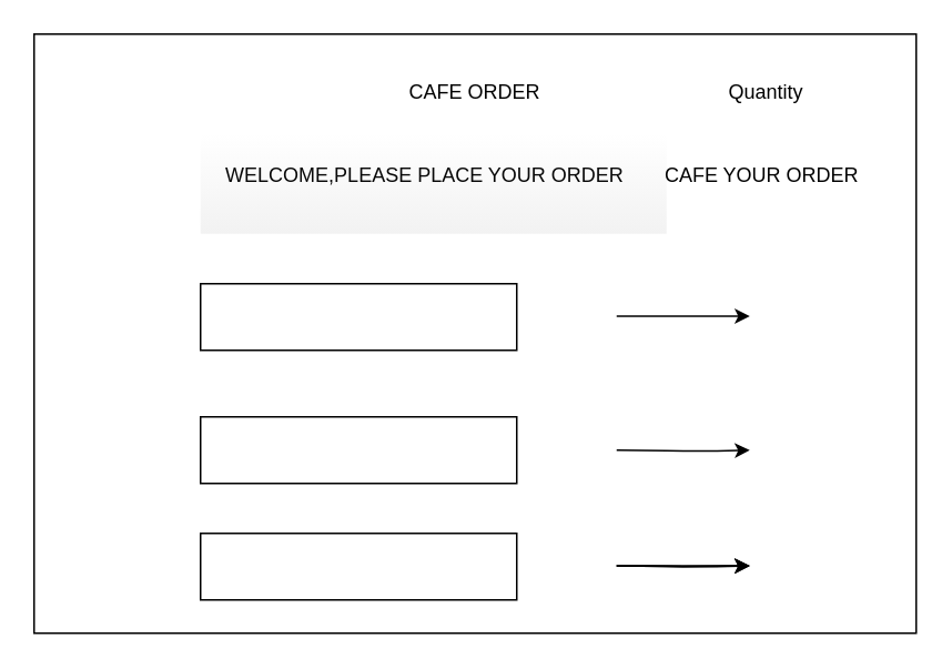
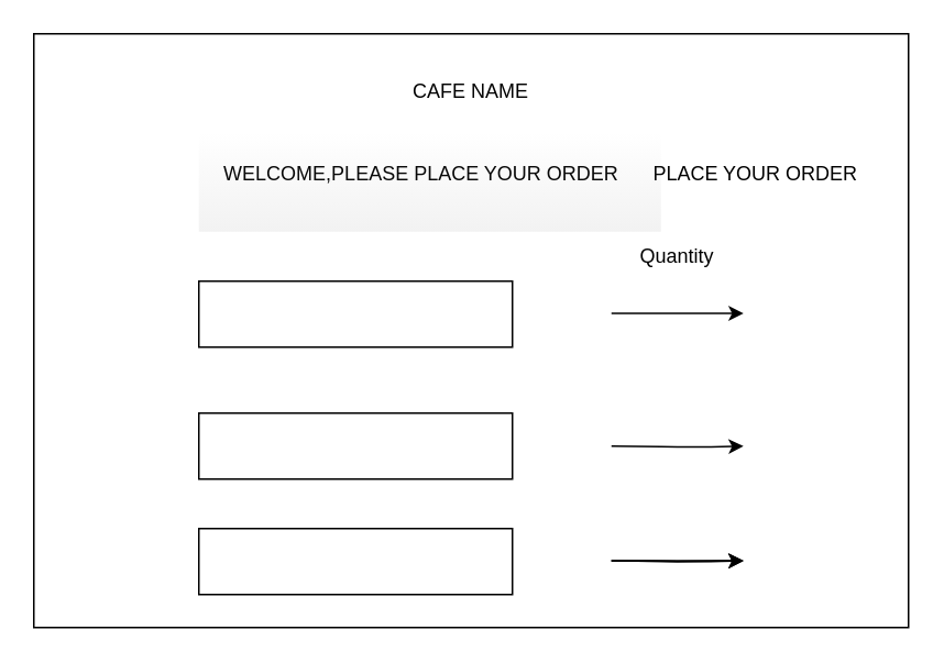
  <mxCell id="0" />
  <mxCell id="1" parent="0" />
  <mxCell id="2" value="" style="whiteSpace=wrap;html=1;" vertex="1" parent="1"><mxGeometry x="20" y="20" width="530" height="360" as="geometry" /></mxCell>
- <mxCell id="3" value="CAFE ORDER&lt;br&gt;" style="text;strokeColor=none;align=center;fillColor=none;html=1;verticalAlign=middle;whiteSpace=wrap;rounded=0;" vertex="1" parent="1"><mxGeometry x="230" y="40" width="110" height="30" as="geometry" /></mxCell>
+ <mxCell id="3" value="CAFE NAME&lt;br&gt;" style="text;strokeColor=none;align=center;fillColor=none;html=1;verticalAlign=middle;whiteSpace=wrap;rounded=0;" vertex="1" parent="1"><mxGeometry x="230" y="40" width="110" height="30" as="geometry" /></mxCell>
  <mxCell id="4" value="WELCOME,PLEASE PLACE YOUR ORDER" style="text;strokeColor=none;align=center;fillColor=none;html=1;verticalAlign=middle;whiteSpace=wrap;rounded=0;" vertex="1" parent="1"><mxGeometry x="120" y="90" width="270" height="30" as="geometry" /></mxCell>
  <mxCell id="5" value="" style="whiteSpace=wrap;html=1;" vertex="1" parent="1"><mxGeometry x="120" y="170" width="190" height="40" as="geometry" /></mxCell>
  <mxCell id="6" value="" style="whiteSpace=wrap;html=1;" vertex="1" parent="1"><mxGeometry x="120" y="250" width="190" height="40" as="geometry" /></mxCell>
  <mxCell id="7" value="" style="whiteSpace=wrap;html=1;" vertex="1" parent="1"><mxGeometry x="120" y="320" width="190" height="40" as="geometry" /></mxCell>
- <mxCell id="8" value="Quantity" style="text;strokeColor=none;align=center;fillColor=none;html=1;verticalAlign=middle;whiteSpace=wrap;rounded=0;" vertex="1" parent="1"><mxGeometry x="430" y="40" width="60" height="30" as="geometry" /></mxCell>
+ <mxCell id="8" value="Quantity" style="text;strokeColor=none;align=center;fillColor=none;html=1;verticalAlign=middle;whiteSpace=wrap;rounded=0;" vertex="1" parent="1"><mxGeometry x="380" y="140" width="60" height="30" as="geometry" /></mxCell>
  <mxCell id="9" value="" style="edgeStyle=none;orthogonalLoop=1;jettySize=auto;html=1;" edge="1" parent="1"><mxGeometry width="80" relative="1" as="geometry"><mxPoint x="370" y="189.5" as="sourcePoint" /><mxPoint x="450" y="189.5" as="targetPoint" /><Array as="points" /></mxGeometry></mxCell>
  <mxCell id="10" value="" style="edgeStyle=none;orthogonalLoop=1;jettySize=auto;html=1;" edge="1" parent="1"><mxGeometry width="80" relative="1" as="geometry"><mxPoint x="370" y="339.5" as="sourcePoint" /><mxPoint x="450" y="339.5" as="targetPoint" /><Array as="points" /></mxGeometry></mxCell>
  <mxCell id="11" value="" style="edgeStyle=none;orthogonalLoop=1;jettySize=auto;html=1;" edge="1" parent="1"><mxGeometry width="80" relative="1" as="geometry"><mxPoint x="370" y="339.5" as="sourcePoint" /><mxPoint x="450" y="339.5" as="targetPoint" /><Array as="points"><mxPoint x="410" y="340" /></Array></mxGeometry></mxCell>
  <mxCell id="12" value="" style="edgeStyle=none;orthogonalLoop=1;jettySize=auto;html=1;" edge="1" parent="1"><mxGeometry width="80" relative="1" as="geometry"><mxPoint x="370" y="339.5" as="sourcePoint" /><mxPoint x="450" y="339.5" as="targetPoint" /><Array as="points"><mxPoint x="410" y="340" /><mxPoint x="430" y="340" /></Array></mxGeometry></mxCell>
  <mxCell id="13" value="" style="edgeStyle=none;orthogonalLoop=1;jettySize=auto;html=1;" edge="1" parent="1"><mxGeometry width="80" relative="1" as="geometry"><mxPoint x="370" y="270" as="sourcePoint" /><mxPoint x="450" y="270" as="targetPoint" /><Array as="points"><mxPoint x="410" y="270.5" /><mxPoint x="430" y="270.5" /></Array></mxGeometry></mxCell>
- <mxCell id="14" value="CAFE YOUR ORDER" style="text;strokeColor=none;align=center;fillColor=none;html=1;verticalAlign=middle;whiteSpace=wrap;rounded=0;" vertex="1" parent="1"><mxGeometry x="390" y="90" width="135" height="30" as="geometry" /></mxCell>
+ <mxCell id="14" value="PLACE YOUR ORDER" style="text;strokeColor=none;align=center;fillColor=none;html=1;verticalAlign=middle;whiteSpace=wrap;rounded=0;" vertex="1" parent="1"><mxGeometry x="390" y="90" width="135" height="30" as="geometry" /></mxCell>
  <mxCell id="15" value="" style="whiteSpace=wrap;html=1;gradientColor=default;strokeColor=none;opacity=5;strokeWidth=7;" vertex="1" parent="1"><mxGeometry x="120" y="80" width="280" height="60" as="geometry" /></mxCell>
